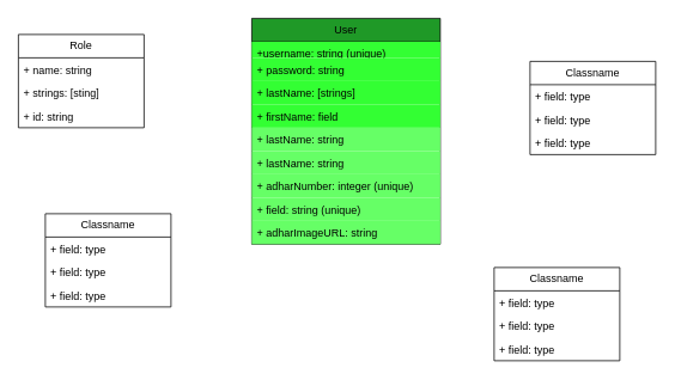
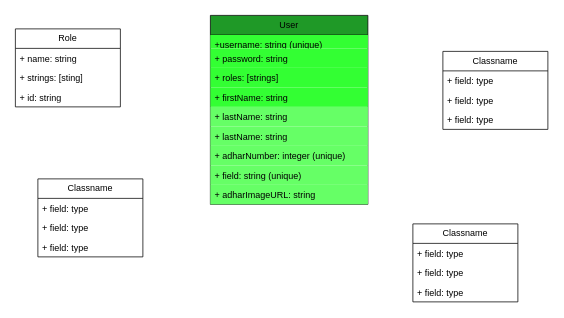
  <mxCell id="0" />
  <mxCell id="1" parent="0" />
  <mxCell id="2" value="Role" style="swimlane;fontStyle=0;childLayout=stackLayout;horizontal=1;startSize=26;fillColor=none;horizontalStack=0;resizeParent=1;resizeParentMax=0;resizeLast=0;collapsible=1;marginBottom=0;whiteSpace=wrap;html=1;" parent="1" vertex="1"><mxGeometry x="20" y="38" width="140" height="104" as="geometry" /></mxCell>
  <mxCell id="3" value="+ name: string" style="text;strokeColor=none;fillColor=none;align=left;verticalAlign=top;spacingLeft=4;spacingRight=4;overflow=hidden;rotatable=0;points=[[0,0.5],[1,0.5]];portConstraint=eastwest;whiteSpace=wrap;html=1;" parent="2" vertex="1"><mxGeometry y="26" width="140" height="26" as="geometry" /></mxCell>
  <mxCell id="4" value="+ strings: [sting]" style="text;strokeColor=none;fillColor=none;align=left;verticalAlign=top;spacingLeft=4;spacingRight=4;overflow=hidden;rotatable=0;points=[[0,0.5],[1,0.5]];portConstraint=eastwest;whiteSpace=wrap;html=1;" parent="2" vertex="1"><mxGeometry y="52" width="140" height="26" as="geometry" /></mxCell>
  <mxCell id="5" value="+ id: string" style="text;strokeColor=none;fillColor=none;align=left;verticalAlign=top;spacingLeft=4;spacingRight=4;overflow=hidden;rotatable=0;points=[[0,0.5],[1,0.5]];portConstraint=eastwest;whiteSpace=wrap;html=1;" parent="2" vertex="1"><mxGeometry y="78" width="140" height="26" as="geometry" /></mxCell>
  <mxCell id="6" value="User" style="swimlane;fontStyle=0;childLayout=stackLayout;horizontal=1;startSize=26;fillColor=#1F9927;horizontalStack=0;resizeParent=1;resizeParentMax=0;resizeLast=0;collapsible=1;marginBottom=0;whiteSpace=wrap;html=1;" parent="1" vertex="1"><mxGeometry x="280" y="20" width="210" height="252" as="geometry"><mxRectangle x="310" y="22" width="70" height="30" as="alternateBounds" /></mxGeometry></mxCell>
  <mxCell id="7" value="+username&lt;span style=&quot;background-color: initial;&quot;&gt;: string (unique)&lt;/span&gt;" style="text;strokeColor=none;fillColor=#33FF33;align=left;verticalAlign=top;spacingLeft=4;spacingRight=4;overflow=hidden;rotatable=0;points=[[0,0.5],[1,0.5]];portConstraint=eastwest;whiteSpace=wrap;html=1;" parent="6" vertex="1"><mxGeometry y="26" width="210" height="18" as="geometry" /></mxCell>
  <mxCell id="8" value="+&amp;nbsp;password&lt;span style=&quot;background-color: initial;&quot;&gt;: string&lt;/span&gt;" style="text;strokeColor=none;fillColor=#33FF33;align=left;verticalAlign=top;spacingLeft=4;spacingRight=4;overflow=hidden;rotatable=0;points=[[0,0.5],[1,0.5]];portConstraint=eastwest;whiteSpace=wrap;html=1;" parent="6" vertex="1"><mxGeometry y="44" width="210" height="26" as="geometry" /></mxCell>
- <mxCell id="9" value="+&amp;nbsp;lastName&lt;span style=&quot;background-color: initial;&quot;&gt;: [strings]&lt;/span&gt;" style="text;strokeColor=none;fillColor=#33FF33;align=left;verticalAlign=top;spacingLeft=4;spacingRight=4;overflow=hidden;rotatable=0;points=[[0,0.5],[1,0.5]];portConstraint=eastwest;whiteSpace=wrap;html=1;" parent="6" vertex="1"><mxGeometry y="70" width="210" height="26" as="geometry" /></mxCell>
- <mxCell id="10" value="+ firstName&lt;span style=&quot;background-color: initial;&quot;&gt;: field&lt;/span&gt;" style="text;strokeColor=none;fillColor=#33FF33;align=left;verticalAlign=top;spacingLeft=4;spacingRight=4;overflow=hidden;rotatable=0;points=[[0,0.5],[1,0.5]];portConstraint=eastwest;whiteSpace=wrap;html=1;" vertex="1" parent="6"><mxGeometry y="96" width="210" height="26" as="geometry" /></mxCell>
+ <mxCell id="9" value="+&amp;nbsp;roles&lt;span style=&quot;background-color: initial;&quot;&gt;: [strings]&lt;/span&gt;" style="text;strokeColor=none;fillColor=#33FF33;align=left;verticalAlign=top;spacingLeft=4;spacingRight=4;overflow=hidden;rotatable=0;points=[[0,0.5],[1,0.5]];portConstraint=eastwest;whiteSpace=wrap;html=1;" parent="6" vertex="1"><mxGeometry y="70" width="210" height="26" as="geometry" /></mxCell>
+ <mxCell id="10" value="+ firstName&lt;span style=&quot;background-color: initial;&quot;&gt;: string&lt;/span&gt;" style="text;strokeColor=none;fillColor=#33FF33;align=left;verticalAlign=top;spacingLeft=4;spacingRight=4;overflow=hidden;rotatable=0;points=[[0,0.5],[1,0.5]];portConstraint=eastwest;whiteSpace=wrap;html=1;" vertex="1" parent="6"><mxGeometry y="96" width="210" height="26" as="geometry" /></mxCell>
  <mxCell id="11" value="+ lastName&lt;span style=&quot;background-color: initial;&quot;&gt;: string&lt;/span&gt;" style="text;strokeColor=none;fillColor=#66FF66;align=left;verticalAlign=top;spacingLeft=4;spacingRight=4;overflow=hidden;rotatable=0;points=[[0,0.5],[1,0.5]];portConstraint=eastwest;whiteSpace=wrap;html=1;" vertex="1" parent="6"><mxGeometry y="122" width="210" height="26" as="geometry" /></mxCell>
  <mxCell id="12" value="+ lastName&lt;span style=&quot;background-color: initial;&quot;&gt;: string&lt;/span&gt;" style="text;strokeColor=none;fillColor=#66FF66;align=left;verticalAlign=top;spacingLeft=4;spacingRight=4;overflow=hidden;rotatable=0;points=[[0,0.5],[1,0.5]];portConstraint=eastwest;whiteSpace=wrap;html=1;" vertex="1" parent="6"><mxGeometry y="148" width="210" height="26" as="geometry" /></mxCell>
  <mxCell id="13" value="+&amp;nbsp;adharNumber:&lt;span style=&quot;background-color: initial;&quot;&gt;&amp;nbsp;integer (unique)&lt;/span&gt;" style="text;strokeColor=none;fillColor=#66FF66;align=left;verticalAlign=top;spacingLeft=4;spacingRight=4;overflow=hidden;rotatable=0;points=[[0,0.5],[1,0.5]];portConstraint=eastwest;whiteSpace=wrap;html=1;" vertex="1" parent="6"><mxGeometry y="174" width="210" height="26" as="geometry" /></mxCell>
  <mxCell id="14" value="+ field&lt;span style=&quot;background-color: initial;&quot;&gt;:&lt;/span&gt;&lt;span style=&quot;background-color: initial;&quot;&gt;&amp;nbsp;string (unique)&lt;/span&gt;" style="text;strokeColor=none;fillColor=#66FF66;align=left;verticalAlign=top;spacingLeft=4;spacingRight=4;overflow=hidden;rotatable=0;points=[[0,0.5],[1,0.5]];portConstraint=eastwest;whiteSpace=wrap;html=1;" vertex="1" parent="6"><mxGeometry y="200" width="210" height="26" as="geometry" /></mxCell>
  <mxCell id="15" value="+&amp;nbsp;adharImageURL&lt;span style=&quot;background-color: initial;&quot;&gt;:&lt;/span&gt;&lt;span style=&quot;background-color: initial;&quot;&gt;&amp;nbsp;string&lt;/span&gt;" style="text;strokeColor=none;fillColor=#66FF66;align=left;verticalAlign=top;spacingLeft=4;spacingRight=4;overflow=hidden;rotatable=0;points=[[0,0.5],[1,0.5]];portConstraint=eastwest;whiteSpace=wrap;html=1;" vertex="1" parent="6"><mxGeometry y="226" width="210" height="26" as="geometry" /></mxCell>
  <mxCell id="16" value="Classname" style="swimlane;fontStyle=0;childLayout=stackLayout;horizontal=1;startSize=26;fillColor=none;horizontalStack=0;resizeParent=1;resizeParentMax=0;resizeLast=0;collapsible=1;marginBottom=0;whiteSpace=wrap;html=1;" parent="1" vertex="1"><mxGeometry x="50" y="238" width="140" height="104" as="geometry" /></mxCell>
  <mxCell id="17" value="+ field: type" style="text;strokeColor=none;fillColor=none;align=left;verticalAlign=top;spacingLeft=4;spacingRight=4;overflow=hidden;rotatable=0;points=[[0,0.5],[1,0.5]];portConstraint=eastwest;whiteSpace=wrap;html=1;" parent="16" vertex="1"><mxGeometry y="26" width="140" height="26" as="geometry" /></mxCell>
  <mxCell id="18" value="+ field: type" style="text;strokeColor=none;fillColor=none;align=left;verticalAlign=top;spacingLeft=4;spacingRight=4;overflow=hidden;rotatable=0;points=[[0,0.5],[1,0.5]];portConstraint=eastwest;whiteSpace=wrap;html=1;" parent="16" vertex="1"><mxGeometry y="52" width="140" height="26" as="geometry" /></mxCell>
  <mxCell id="19" value="+ field: type" style="text;strokeColor=none;fillColor=none;align=left;verticalAlign=top;spacingLeft=4;spacingRight=4;overflow=hidden;rotatable=0;points=[[0,0.5],[1,0.5]];portConstraint=eastwest;whiteSpace=wrap;html=1;" parent="16" vertex="1"><mxGeometry y="78" width="140" height="26" as="geometry" /></mxCell>
  <mxCell id="20" value="Classname" style="swimlane;fontStyle=0;childLayout=stackLayout;horizontal=1;startSize=26;fillColor=none;horizontalStack=0;resizeParent=1;resizeParentMax=0;resizeLast=0;collapsible=1;marginBottom=0;whiteSpace=wrap;html=1;" parent="1" vertex="1"><mxGeometry x="590" y="68" width="140" height="104" as="geometry" /></mxCell>
  <mxCell id="21" value="+ field: type" style="text;strokeColor=none;fillColor=none;align=left;verticalAlign=top;spacingLeft=4;spacingRight=4;overflow=hidden;rotatable=0;points=[[0,0.5],[1,0.5]];portConstraint=eastwest;whiteSpace=wrap;html=1;" parent="20" vertex="1"><mxGeometry y="26" width="140" height="26" as="geometry" /></mxCell>
  <mxCell id="22" value="+ field: type" style="text;strokeColor=none;fillColor=none;align=left;verticalAlign=top;spacingLeft=4;spacingRight=4;overflow=hidden;rotatable=0;points=[[0,0.5],[1,0.5]];portConstraint=eastwest;whiteSpace=wrap;html=1;" parent="20" vertex="1"><mxGeometry y="52" width="140" height="26" as="geometry" /></mxCell>
  <mxCell id="23" value="+ field: type" style="text;strokeColor=none;fillColor=none;align=left;verticalAlign=top;spacingLeft=4;spacingRight=4;overflow=hidden;rotatable=0;points=[[0,0.5],[1,0.5]];portConstraint=eastwest;whiteSpace=wrap;html=1;" parent="20" vertex="1"><mxGeometry y="78" width="140" height="26" as="geometry" /></mxCell>
  <mxCell id="24" value="Classname" style="swimlane;fontStyle=0;childLayout=stackLayout;horizontal=1;startSize=26;fillColor=none;horizontalStack=0;resizeParent=1;resizeParentMax=0;resizeLast=0;collapsible=1;marginBottom=0;whiteSpace=wrap;html=1;" parent="1" vertex="1"><mxGeometry x="550" y="298" width="140" height="104" as="geometry" /></mxCell>
  <mxCell id="25" value="+ field: type" style="text;strokeColor=none;fillColor=none;align=left;verticalAlign=top;spacingLeft=4;spacingRight=4;overflow=hidden;rotatable=0;points=[[0,0.5],[1,0.5]];portConstraint=eastwest;whiteSpace=wrap;html=1;" parent="24" vertex="1"><mxGeometry y="26" width="140" height="26" as="geometry" /></mxCell>
  <mxCell id="26" value="+ field: type" style="text;strokeColor=none;fillColor=none;align=left;verticalAlign=top;spacingLeft=4;spacingRight=4;overflow=hidden;rotatable=0;points=[[0,0.5],[1,0.5]];portConstraint=eastwest;whiteSpace=wrap;html=1;" parent="24" vertex="1"><mxGeometry y="52" width="140" height="26" as="geometry" /></mxCell>
  <mxCell id="27" value="+ field: type" style="text;strokeColor=none;fillColor=none;align=left;verticalAlign=top;spacingLeft=4;spacingRight=4;overflow=hidden;rotatable=0;points=[[0,0.5],[1,0.5]];portConstraint=eastwest;whiteSpace=wrap;html=1;" parent="24" vertex="1"><mxGeometry y="78" width="140" height="26" as="geometry" /></mxCell>
